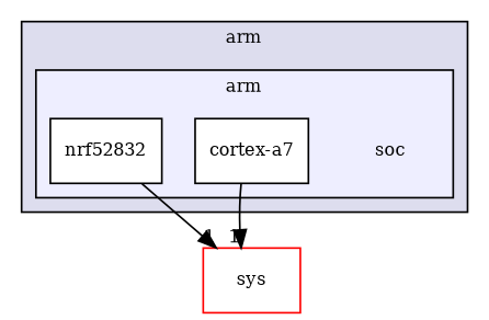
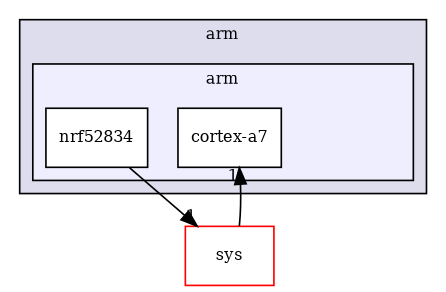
  digraph {
    compound=true
    fontname="DejaVu Serif"
    node [fontname="DejaVu Serif" fontsize=10 shape=box fillcolor=white style=filled]
    edge [headlabel=1 labeldistance=1.5 labelfontname=Helvetica labelfontsize=10 fontname="DejaVu Serif"]
-   n1 [label=soc shape=plaintext fillcolor="" style=""]
    n2 [label="cortex-a7"]
-   n3 [label=nrf52832]
+   n3 [label=nrf52834]
    n4 [color=red label=sys]
    subgraph cluster_1 {
      bgcolor="#ddddee"
      fontsize=10
      label=arm
      pencolor=black
      subgraph cluster_2 {
        bgcolor="#eeeeff"
        fontsize=10
        pencolor=black
-       n1
        n2
        n3
      }
    }
-   n2 -> n4
+   n4 -> n2
    n3 -> n4
  }
